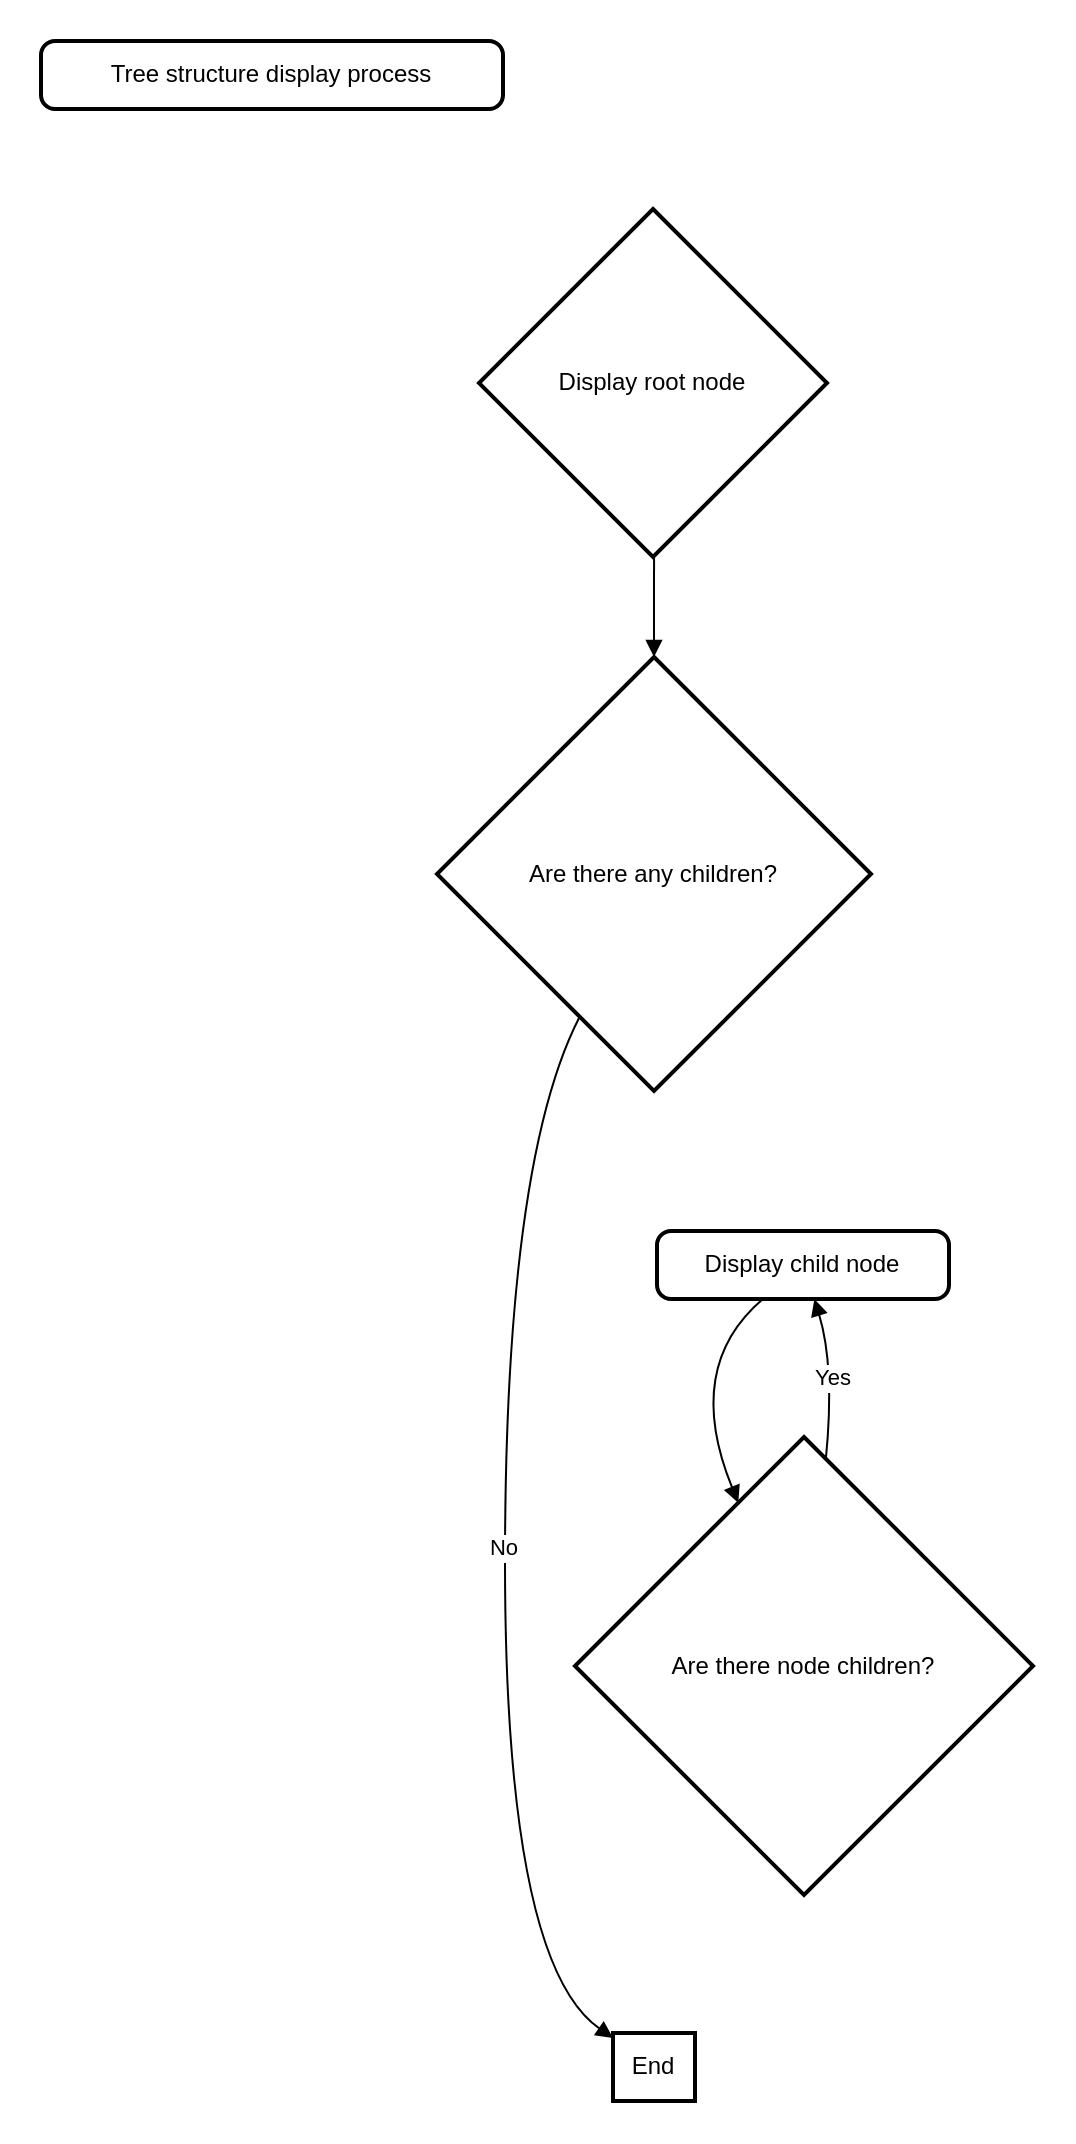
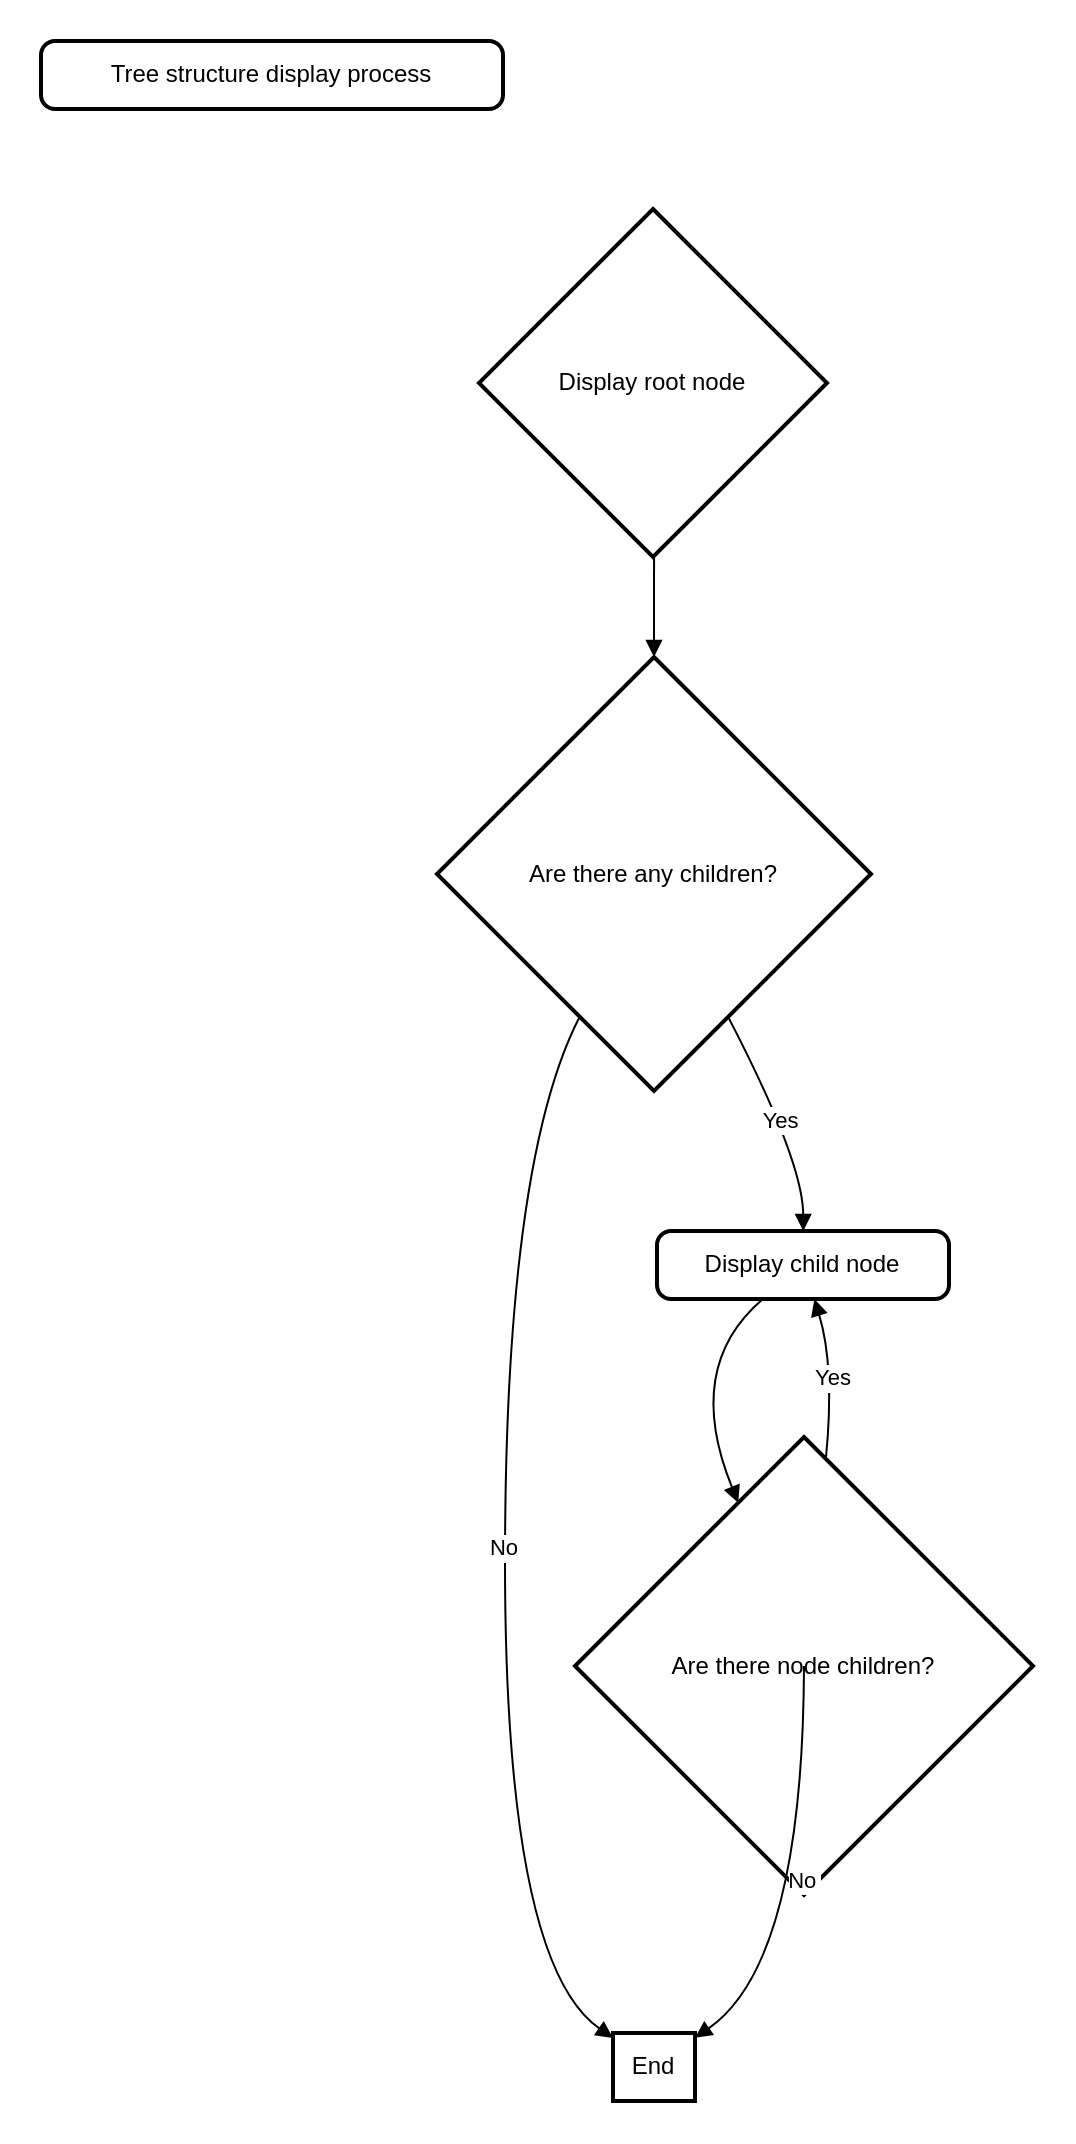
  <mxCell id="0" />
  <mxCell id="1" parent="0" />
  <mxCell id="2" value="Tree structure display process" style="rounded=1;absoluteArcSize=1;arcSize=14;whiteSpace=wrap;strokeWidth=2;" vertex="1" parent="1"><mxGeometry width="231" height="34" as="geometry" x="20" y="20" /></mxCell>
  <mxCell id="3" value="Display root node" style="rhombus;strokeWidth=2;whiteSpace=wrap;" vertex="1" parent="1"><mxGeometry x="239" y="104" width="174" height="174" as="geometry" /></mxCell>
  <mxCell id="4" value="Are there any children?" style="rhombus;strokeWidth=2;whiteSpace=wrap;" vertex="1" parent="1"><mxGeometry x="218" y="328" width="217" height="217" as="geometry" /></mxCell>
  <mxCell id="5" value="End" style="whiteSpace=wrap;strokeWidth=2;" vertex="1" parent="1"><mxGeometry x="306" y="1016" width="41" height="34" as="geometry" /></mxCell>
  <mxCell id="6" value="Display child node" style="rounded=1;absoluteArcSize=1;arcSize=14;whiteSpace=wrap;strokeWidth=2;" vertex="1" parent="1"><mxGeometry x="328" y="615" width="146" height="34" as="geometry" /></mxCell>
  <mxCell id="7" value="Are there node children?" style="rhombus;strokeWidth=2;whiteSpace=wrap;" vertex="1" parent="1"><mxGeometry x="287" y="718" width="229" height="229" as="geometry" /></mxCell>
  <mxCell id="8" value="" style="curved=1;startArrow=none;endArrow=block;exitX=0.503;exitY=1.002;entryX=0.5;entryY=0.002;" edge="1" parent="1" source="3" target="4"><mxGeometry relative="1" as="geometry"><Array as="points" /></mxGeometry></mxCell>
+ <mxCell id="9" value="Yes" style="curved=1;startArrow=none;endArrow=block;exitX=0.761;exitY=1.003;entryX=0.501;entryY=-0.012;" edge="1" parent="1" source="4" target="6"><mxGeometry relative="1" as="geometry"><Array as="points"><mxPoint x="401" y="580" /></Array></mxGeometry></mxCell>
  <mxCell id="10" value="No" style="curved=1;startArrow=none;endArrow=block;exitX=0.238;exitY=1.003;entryX=-0.005;entryY=0.068;" edge="1" parent="1" source="4" target="5"><mxGeometry relative="1" as="geometry"><Array as="points"><mxPoint x="252" y="580" /><mxPoint x="252" y="981" /></Array></mxGeometry></mxCell>
  <mxCell id="11" value="" style="curved=1;startArrow=none;endArrow=block;exitX=0.366;exitY=0.988;entryX=0.298;entryY=-0.002;" edge="1" parent="1" source="6" target="7"><mxGeometry relative="1" as="geometry"><Array as="points"><mxPoint x="341" y="683" /></Array></mxGeometry></mxCell>
  <mxCell id="12" value="Yes" style="curved=1;startArrow=none;endArrow=block;exitX=0.553;exitY=-0.002;entryX=0.538;entryY=0.988;" edge="1" parent="1" source="7" target="6"><mxGeometry relative="1" as="geometry"><Array as="points"><mxPoint x="417" y="683" /></Array></mxGeometry></mxCell>
+ <mxCell id="13" value="No" style="curved=1;startArrow=none;endArrow=block;exitX=0.499;exitY=0.998;entryX=1.003;entryY=0.068;" edge="1" parent="1" source="7" target="5"><mxGeometry relative="1" as="geometry"><Array as="points"><mxPoint x="401" y="981" /></Array></mxGeometry></mxCell>
